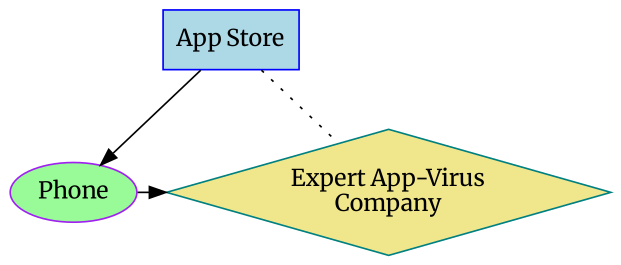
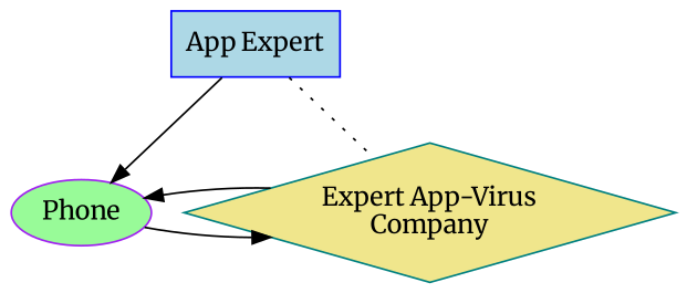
  digraph {
    fontname=Merriweather
    splines=true
    node [fontname=Merriweather style=filled]
    edge [fontname=Merriweather]
    n1 [color=purple fillcolor=palegreen label=Phone shape=oval]
    n2 [color=teal fillcolor=khaki label="Expert App-Virus\nCompany" shape=diamond]
-   n3 [color=blue fillcolor=lightblue label="App Store" shape=box]
+   n3 [color=blue fillcolor=lightblue label="App Expert" shape=box]
    subgraph sub_1 {
      rank=same
      n1
      n2
    }
    n1 -> n2
+   n2 -> n1
    n3 -> n1
    n3 -> n2 [arrowhead=none style=dotted]
  }
